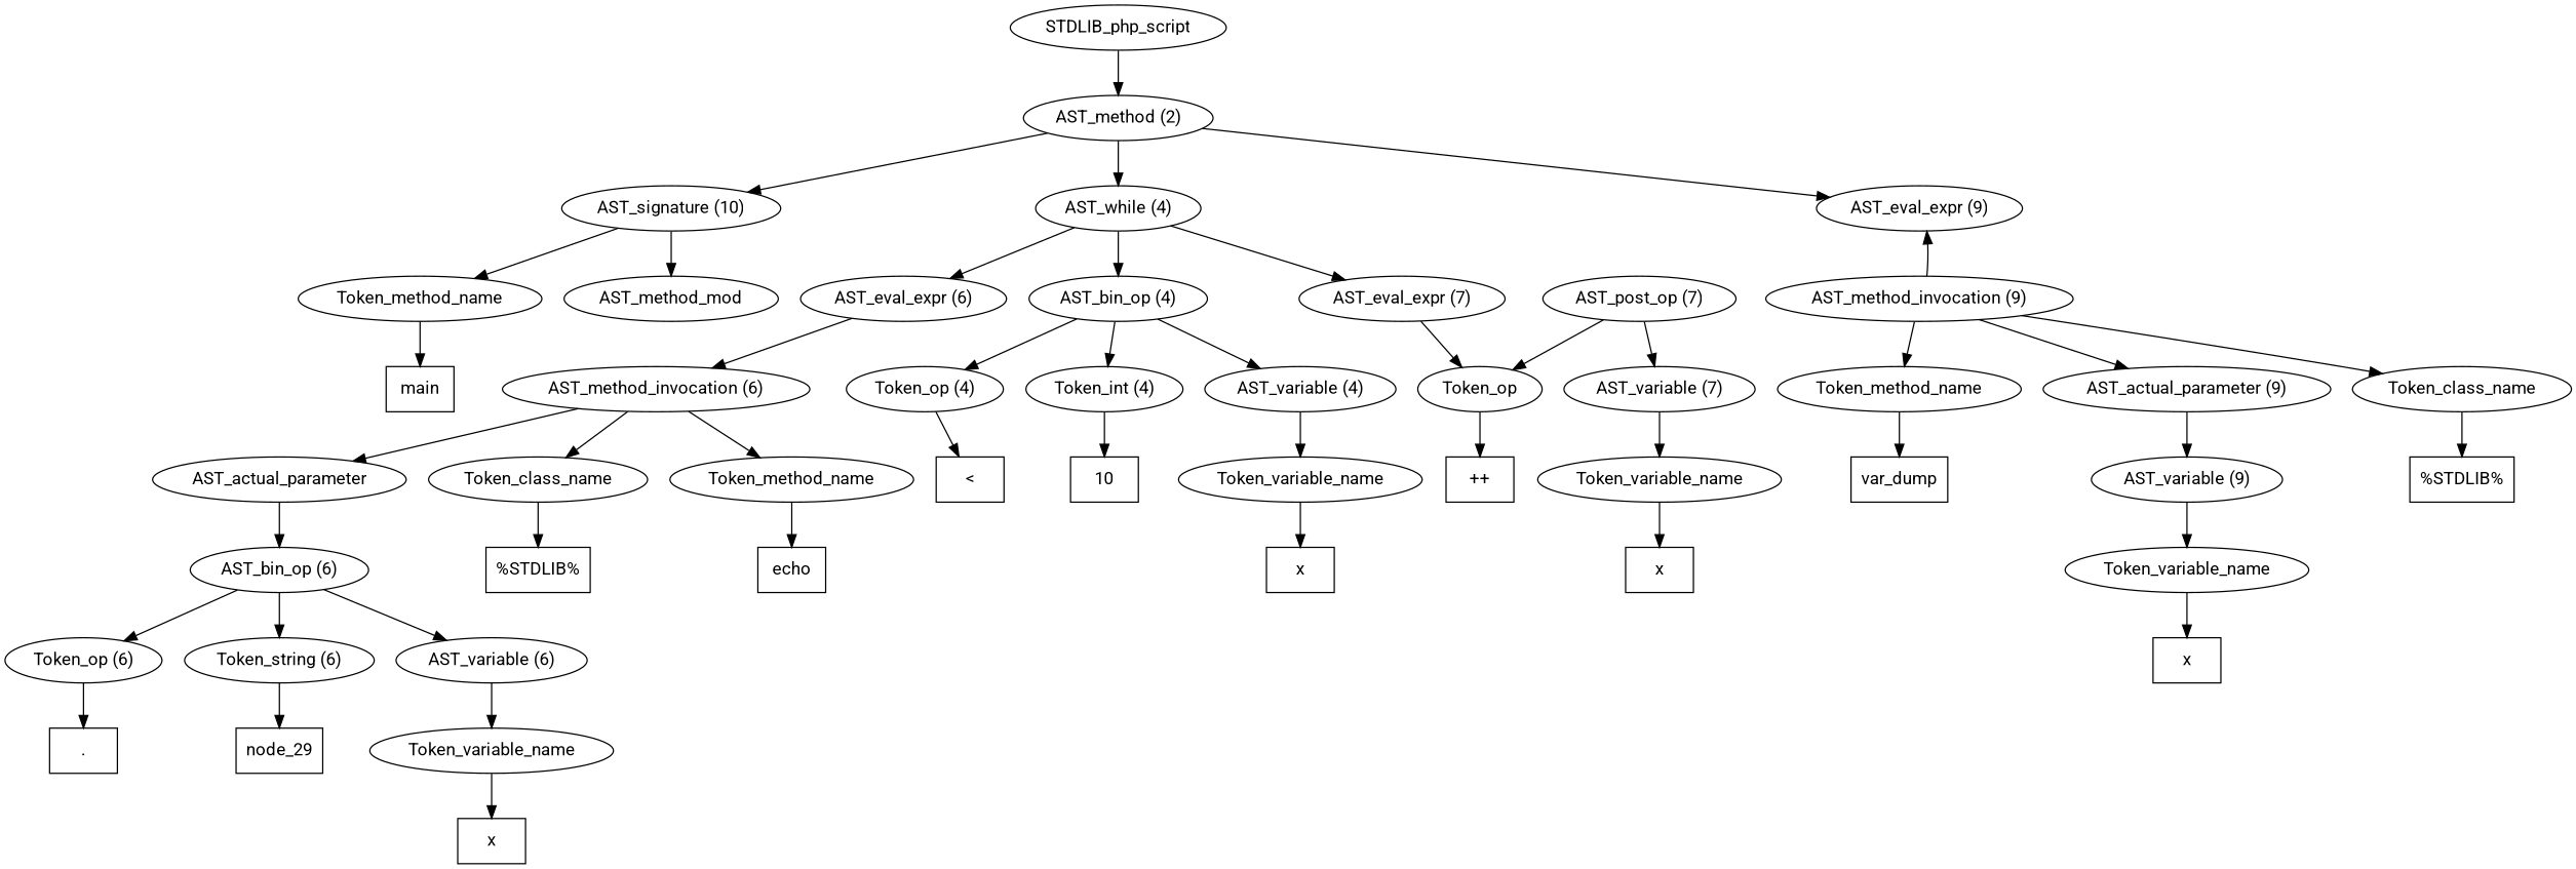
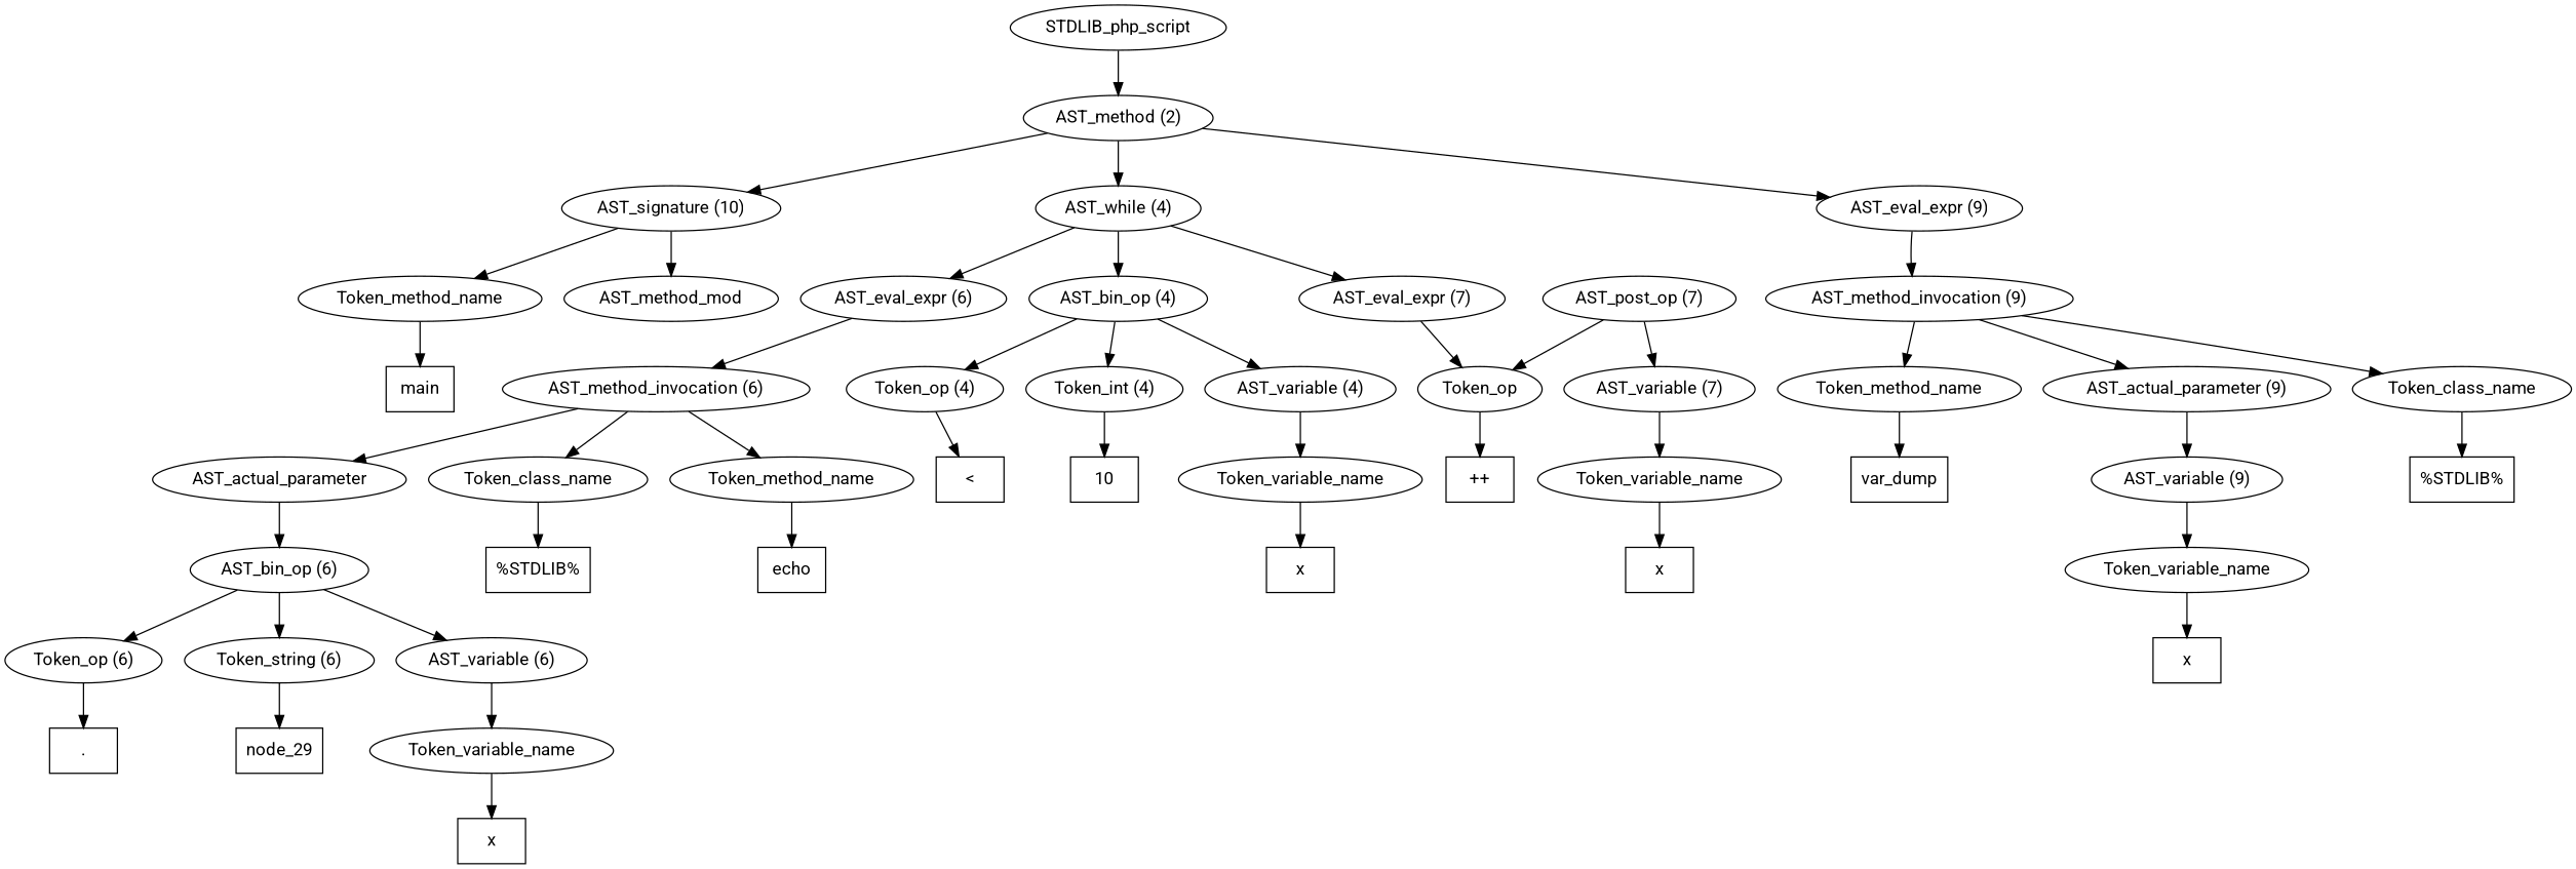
  digraph {
    fontname=Roboto
    node [fontname=Roboto]
    edge [fontname=Roboto]
    n1 [label=STDLIB_php_script]
    n2 [label="AST_method (2)"]
    n3 [label="AST_signature (10)"]
    n4 [label="AST_while (4)"]
    n5 [label="AST_eval_expr (9)"]
    n6 [label=AST_method_mod]
    n7 [label=Token_method_name]
    n8 [label="AST_bin_op (4)"]
    n9 [label="AST_eval_expr (6)"]
    n10 [label="AST_eval_expr (7)"]
    n11 [label="AST_method_invocation (9)"]
    n12 [label=main shape=box]
    n13 [label="AST_variable (4)"]
    n14 [label="Token_op (4)"]
    n15 [label="Token_int (4)"]
    n16 [label="AST_method_invocation (6)"]
    n17 [label=Token_op]
    n18 [label=Token_variable_name]
    n19 [label="<" shape=box]
    n20 [label=10 shape=box]
    n21 [label=x shape=box]
    n22 [label=Token_class_name]
    n23 [label=Token_method_name]
    n24 [label=AST_actual_parameter]
    n25 [label="%STDLIB%" shape=box]
    n26 [label=echo shape=box]
    n27 [label="AST_bin_op (6)"]
    n28 [label="AST_variable (6)"]
    n29 [label="Token_op (6)"]
    n30 [label="Token_string (6)"]
    n31 [label=Token_variable_name]
    n32 [label="." shape=box]
    node_29 [shape=box]
    n34 [label=x shape=box]
    n35 [label="AST_post_op (7)"]
    n36 [label="AST_variable (7)"]
    n37 [label=Token_variable_name]
    n38 [label="++" shape=box]
    n39 [label=x shape=box]
    n40 [label=Token_class_name]
    n41 [label=Token_method_name]
    n42 [label="AST_actual_parameter (9)"]
    n43 [label="%STDLIB%" shape=box]
    n44 [label=var_dump shape=box]
    n45 [label="AST_variable (9)"]
    n46 [label=Token_variable_name]
    n47 [label=x shape=box]
    n1 -> n2
    n2 -> n3
    n2 -> n4
    n2 -> n5
    n3 -> n6
    n3 -> n7
    n4 -> n8
    n4 -> n9
    n4 -> n10
-   n11 -> n5
+   n5 -> n11
    n7 -> n12
    n8 -> n13
    n8 -> n14
    n8 -> n15
    n9 -> n16
    n10 -> n17
    n11 -> n40
    n11 -> n41
    n11 -> n42
    n13 -> n18
    n14 -> n19
    n15 -> n20
    n16 -> n22
    n16 -> n23
    n16 -> n24
    n17 -> n38
    n18 -> n21
    n22 -> n25
    n23 -> n26
    n24 -> n27
    n27 -> n28
    n27 -> n29
    n27 -> n30
    n28 -> n31
    n29 -> n32
    n30 -> node_29
    n31 -> n34
    n35 -> n17
    n35 -> n36
    n36 -> n37
    n37 -> n39
    n40 -> n43
    n41 -> n44
    n42 -> n45
    n45 -> n46
    n46 -> n47
  }
